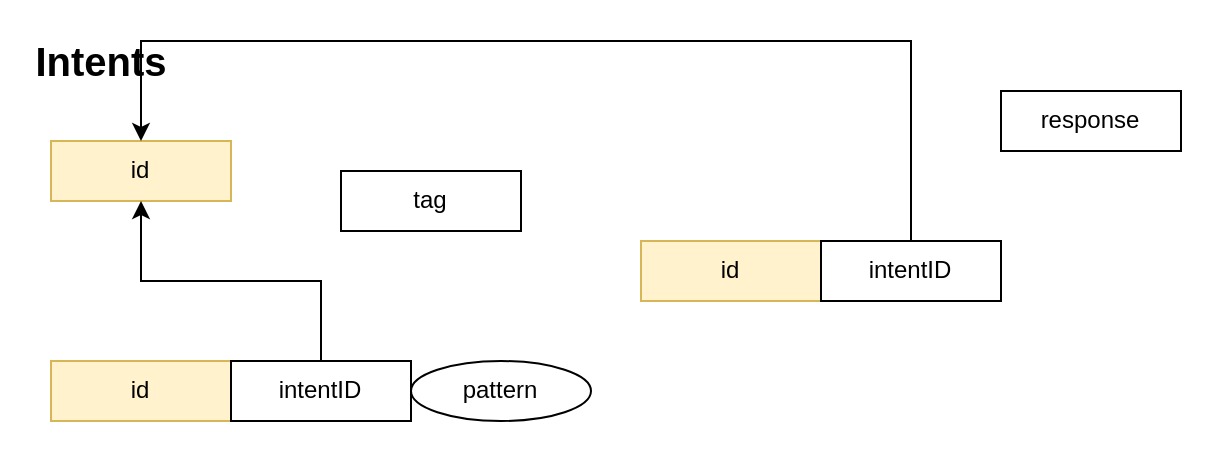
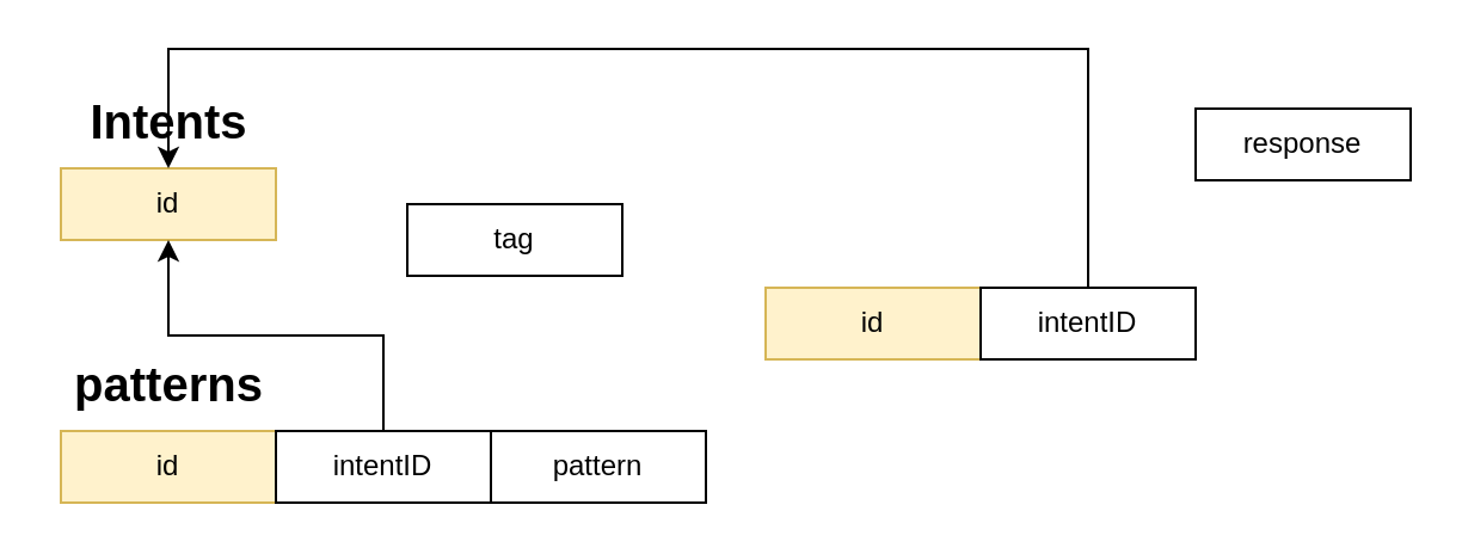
  <mxCell id="0" />
  <mxCell id="1" parent="0" />
  <mxCell id="2" value="id" style="rounded=0;whiteSpace=wrap;html=1;fillColor=#fff2cc;strokeColor=#d6b656;" parent="1" vertex="1"><mxGeometry x="25" y="70" width="90" height="30" as="geometry" /></mxCell>
  <mxCell id="3" value="tag" style="rounded=0;whiteSpace=wrap;html=1;" parent="1" vertex="1"><mxGeometry x="170" y="85" width="90" height="30" as="geometry" /></mxCell>
- <mxCell id="4" value="&lt;b&gt;&lt;font style=&quot;font-size: 20px;&quot;&gt;Intents&lt;/font&gt;&lt;/b&gt;" style="text;html=1;align=center;verticalAlign=middle;resizable=0;points=[];autosize=1;strokeColor=none;fillColor=none;" parent="1" vertex="1"><mxGeometry x="5" y="10" width="90" height="40" as="geometry" /></mxCell>
+ <mxCell id="4" value="&lt;b&gt;&lt;font style=&quot;font-size: 20px;&quot;&gt;Intents&lt;/font&gt;&lt;/b&gt;" style="text;html=1;align=center;verticalAlign=middle;resizable=0;points=[];autosize=1;strokeColor=none;fillColor=none;" parent="1" vertex="1"><mxGeometry x="25" y="30" width="90" height="40" as="geometry" /></mxCell>
  <mxCell id="5" value="id" style="rounded=0;whiteSpace=wrap;html=1;fillColor=#fff2cc;strokeColor=#d6b656;" parent="1" vertex="1"><mxGeometry x="25" y="180" width="90" height="30" as="geometry" /></mxCell>
  <mxCell id="6" style="edgeStyle=orthogonalEdgeStyle;rounded=0;orthogonalLoop=1;jettySize=auto;html=1;" edge="1" parent="1" source="7" target="2"><mxGeometry relative="1" as="geometry" /></mxCell>
  <mxCell id="7" value="intentID" style="rounded=0;whiteSpace=wrap;html=1;" parent="1" vertex="1"><mxGeometry x="115" y="180" width="90" height="30" as="geometry" /></mxCell>
- <mxCell id="9" value="pattern" style="ellipse;whiteSpace=wrap;html=1;" parent="1" vertex="1"><mxGeometry x="205" y="180" width="90" height="30" as="geometry" /></mxCell>
+ <mxCell id="8" value="&lt;b&gt;&lt;font style=&quot;font-size: 20px;&quot;&gt;patterns&lt;/font&gt;&lt;/b&gt;" style="text;html=1;align=center;verticalAlign=middle;resizable=0;points=[];autosize=1;strokeColor=none;fillColor=none;" parent="1" vertex="1"><mxGeometry x="20" y="140" width="100" height="40" as="geometry" /></mxCell>
+ <mxCell id="9" value="pattern" style="rounded=0;whiteSpace=wrap;html=1;" parent="1" vertex="1"><mxGeometry x="205" y="180" width="90" height="30" as="geometry" /></mxCell>
  <mxCell id="10" value="id" style="rounded=0;whiteSpace=wrap;html=1;fillColor=#fff2cc;strokeColor=#d6b656;" parent="1" vertex="1"><mxGeometry x="320" y="120" width="90" height="30" as="geometry" /></mxCell>
  <mxCell id="11" style="edgeStyle=orthogonalEdgeStyle;rounded=0;orthogonalLoop=1;jettySize=auto;html=1;" edge="1" parent="1" source="12" target="2"><mxGeometry relative="1" as="geometry"><Array as="points"><mxPoint x="455" y="20" /><mxPoint x="70" y="20" /></Array></mxGeometry></mxCell>
  <mxCell id="12" value="intentID" style="rounded=0;whiteSpace=wrap;html=1;" parent="1" vertex="1"><mxGeometry x="410" y="120" width="90" height="30" as="geometry" /></mxCell>
  <mxCell id="13" value="response" style="rounded=0;whiteSpace=wrap;html=1;" parent="1" vertex="1"><mxGeometry x="500" y="45" width="90" height="30" as="geometry" /></mxCell>
